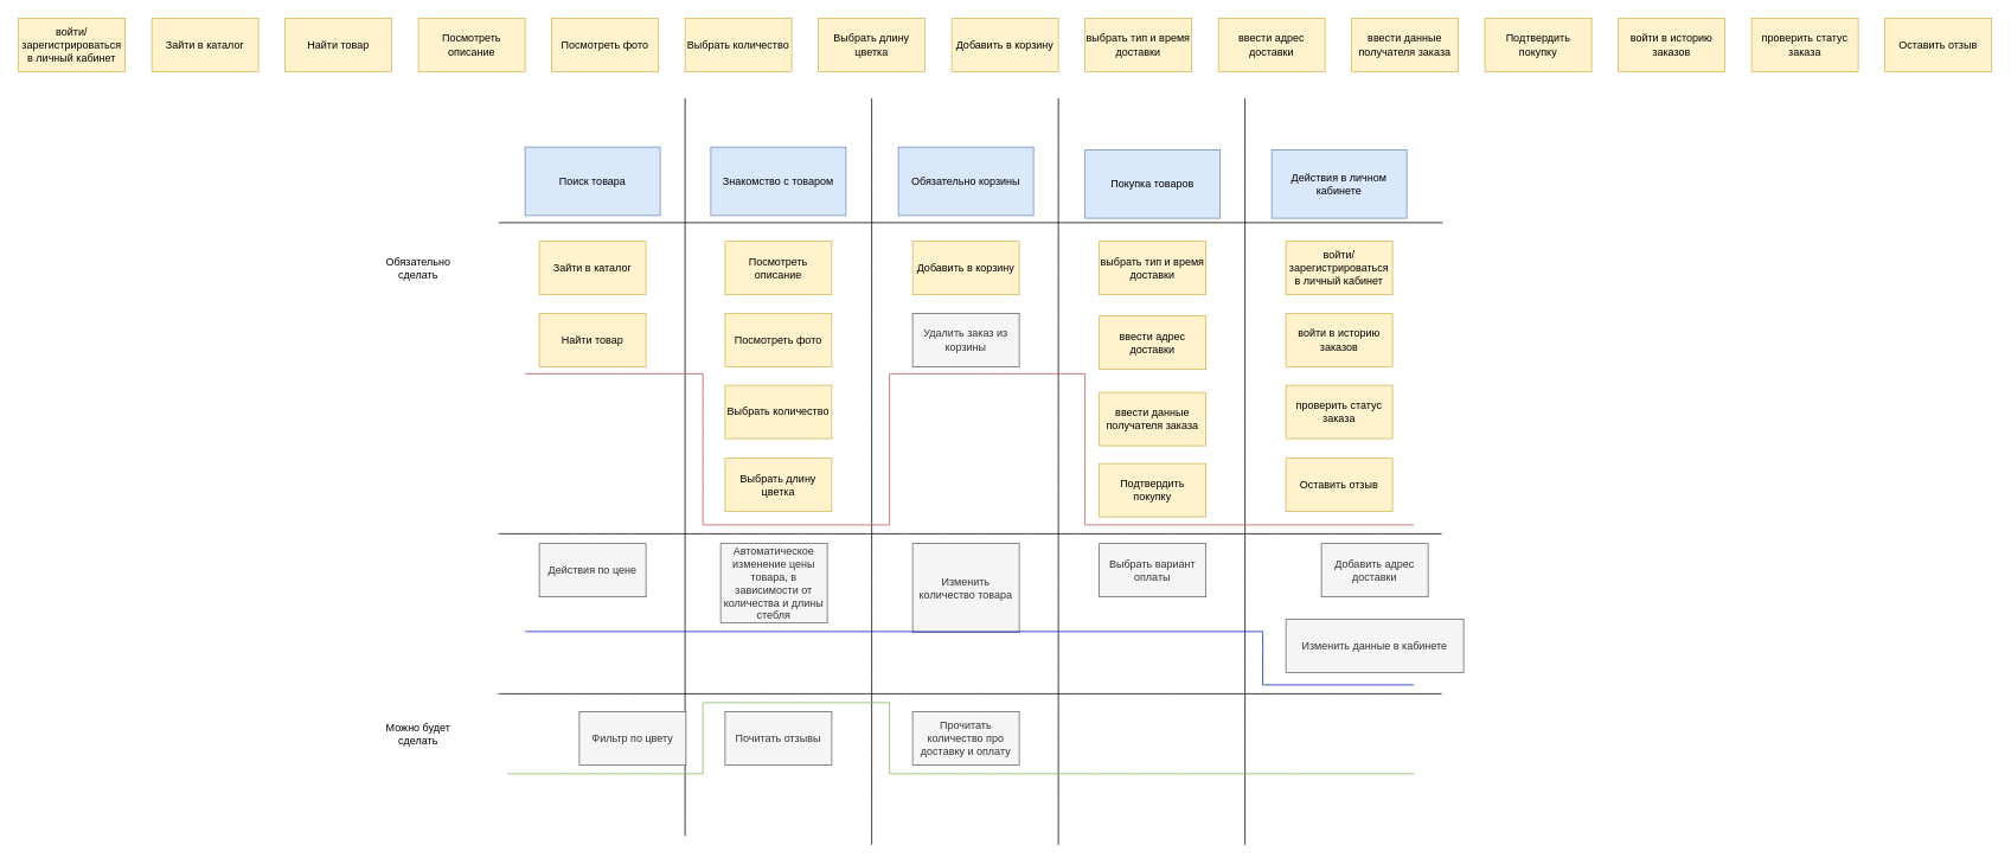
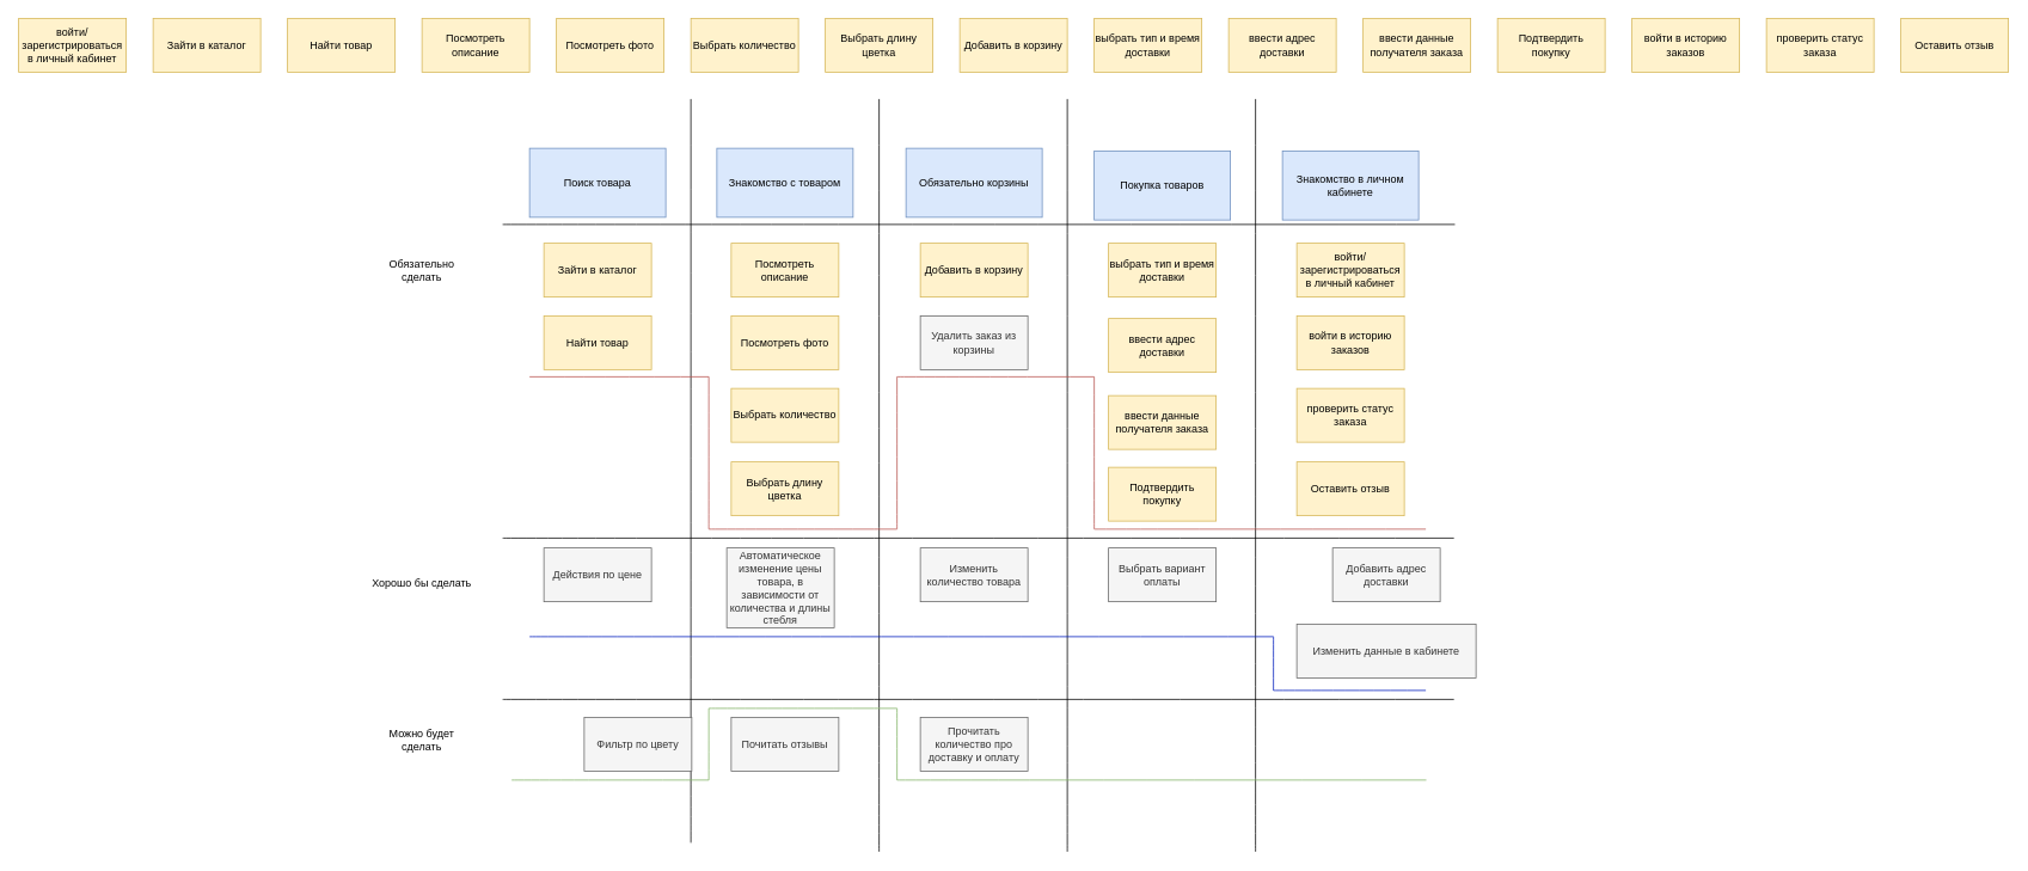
  <mxCell id="0" />
  <mxCell id="1" parent="0" />
  <mxCell id="2" value="Найти товар" style="rounded=0;whiteSpace=wrap;html=1;fillColor=#fff2cc;strokeColor=#d6b656;" parent="1" vertex="1"><mxGeometry x="606" y="352" width="120" height="60" as="geometry" /></mxCell>
  <mxCell id="3" value="Посмотреть описание" style="rounded=0;whiteSpace=wrap;html=1;fillColor=#fff2cc;strokeColor=#d6b656;" parent="1" vertex="1"><mxGeometry x="815" y="271" width="120" height="60" as="geometry" /></mxCell>
  <mxCell id="4" value="Посмотреть фото" style="rounded=0;whiteSpace=wrap;html=1;fillColor=#fff2cc;strokeColor=#d6b656;" parent="1" vertex="1"><mxGeometry x="815" y="352" width="120" height="60" as="geometry" /></mxCell>
  <mxCell id="5" value="Добавить в корзину" style="rounded=0;whiteSpace=wrap;html=1;fillColor=#fff2cc;strokeColor=#d6b656;" parent="1" vertex="1"><mxGeometry x="1026" y="271" width="120" height="60" as="geometry" /></mxCell>
  <mxCell id="6" value="выбрать тип и время доставки" style="rounded=0;whiteSpace=wrap;html=1;fillColor=#fff2cc;strokeColor=#d6b656;" parent="1" vertex="1"><mxGeometry x="1236" y="271" width="120" height="60" as="geometry" /></mxCell>
  <mxCell id="7" value="войти/зарегистрироваться в личный кабинет" style="rounded=0;whiteSpace=wrap;html=1;fillColor=#fff2cc;strokeColor=#d6b656;" parent="1" vertex="1"><mxGeometry x="1446" y="271" width="120" height="60" as="geometry" /></mxCell>
  <mxCell id="8" value="проверить статус заказа" style="rounded=0;whiteSpace=wrap;html=1;fillColor=#fff2cc;strokeColor=#d6b656;" parent="1" vertex="1"><mxGeometry x="1446" y="433" width="120" height="60" as="geometry" /></mxCell>
  <mxCell id="9" value="Удалить заказ из корзины" style="rounded=0;whiteSpace=wrap;html=1;fillColor=#f5f5f5;fontColor=#333333;strokeColor=#666666;" parent="1" vertex="1"><mxGeometry x="1026" y="352" width="120" height="60" as="geometry" /></mxCell>
  <mxCell id="10" value="Изменить данные в кабинете" style="rounded=0;whiteSpace=wrap;html=1;fillColor=#f5f5f5;fontColor=#333333;strokeColor=#666666;" parent="1" vertex="1"><mxGeometry x="1446" y="696" width="200" height="60" as="geometry" /></mxCell>
  <mxCell id="11" value="Оставить отзыв" style="rounded=0;whiteSpace=wrap;html=1;fillColor=#fff2cc;strokeColor=#d6b656;" parent="1" vertex="1"><mxGeometry x="1446" y="515" width="120" height="60" as="geometry" /></mxCell>
  <mxCell id="12" value="Поиск товара" style="rounded=0;whiteSpace=wrap;html=1;fillColor=#dae8fc;strokeColor=#6c8ebf;" parent="1" vertex="1"><mxGeometry x="590" y="165" width="152" height="77" as="geometry" /></mxCell>
  <mxCell id="13" value="Знакомство с товаром" style="rounded=0;whiteSpace=wrap;html=1;fillColor=#dae8fc;strokeColor=#6c8ebf;" parent="1" vertex="1"><mxGeometry x="799" y="165" width="152" height="77" as="geometry" /></mxCell>
  <mxCell id="14" value="Обязательно корзины" style="rounded=0;whiteSpace=wrap;html=1;fillColor=#dae8fc;strokeColor=#6c8ebf;" parent="1" vertex="1"><mxGeometry x="1010" y="165" width="152" height="77" as="geometry" /></mxCell>
  <mxCell id="15" value="Покупка товаров" style="rounded=0;whiteSpace=wrap;html=1;fillColor=#dae8fc;strokeColor=#6c8ebf;" parent="1" vertex="1"><mxGeometry x="1220" y="168" width="152" height="77" as="geometry" /></mxCell>
- <mxCell id="16" value="Действия в личном кабинете" style="rounded=0;whiteSpace=wrap;html=1;fillColor=#dae8fc;strokeColor=#6c8ebf;" parent="1" vertex="1"><mxGeometry x="1430" y="168" width="152" height="77" as="geometry" /></mxCell>
- <mxCell id="17" value="Изменить количество товара" style="rounded=0;whiteSpace=wrap;html=1;fillColor=#f5f5f5;strokeColor=#666666;fontColor=#333333;" parent="1" vertex="1"><mxGeometry x="1026" y="611" width="120" height="100" as="geometry" /></mxCell>
+ <mxCell id="16" value="Знакомство в личном кабинете" style="rounded=0;whiteSpace=wrap;html=1;fillColor=#dae8fc;strokeColor=#6c8ebf;" parent="1" vertex="1"><mxGeometry x="1430" y="168" width="152" height="77" as="geometry" /></mxCell>
+ <mxCell id="17" value="Изменить количество товара" style="rounded=0;whiteSpace=wrap;html=1;fillColor=#f5f5f5;strokeColor=#666666;fontColor=#333333;" parent="1" vertex="1"><mxGeometry x="1026" y="611" width="120" height="60" as="geometry" /></mxCell>
  <mxCell id="18" value="Добавить адрес доставки" style="rounded=0;whiteSpace=wrap;html=1;fillColor=#f5f5f5;fontColor=#333333;strokeColor=#666666;" parent="1" vertex="1"><mxGeometry x="1486" y="611" width="120" height="60" as="geometry" /></mxCell>
  <mxCell id="19" value="Подтвердить покупку" style="rounded=0;whiteSpace=wrap;html=1;fillColor=#fff2cc;strokeColor=#d6b656;" parent="1" vertex="1"><mxGeometry x="1236" y="521" width="120" height="60" as="geometry" /></mxCell>
  <mxCell id="20" value="ввести данные получателя заказа" style="rounded=0;whiteSpace=wrap;html=1;fillColor=#fff2cc;strokeColor=#d6b656;" parent="1" vertex="1"><mxGeometry x="1236" y="441" width="120" height="60" as="geometry" /></mxCell>
  <mxCell id="21" value="Действия по цене" style="rounded=0;whiteSpace=wrap;html=1;fillColor=#f5f5f5;fontColor=#333333;strokeColor=#666666;" parent="1" vertex="1"><mxGeometry x="606" y="611" width="120" height="60" as="geometry" /></mxCell>
  <mxCell id="22" value="ввести адрес доставки" style="rounded=0;whiteSpace=wrap;html=1;fillColor=#fff2cc;strokeColor=#d6b656;" parent="1" vertex="1"><mxGeometry x="1236" y="355" width="120" height="60" as="geometry" /></mxCell>
  <mxCell id="23" value="войти в историю заказов" style="rounded=0;whiteSpace=wrap;html=1;fillColor=#fff2cc;strokeColor=#d6b656;" parent="1" vertex="1"><mxGeometry x="1446" y="352" width="120" height="60" as="geometry" /></mxCell>
  <mxCell id="24" value="" style="endArrow=none;html=1;rounded=0;fontSize=12;startSize=8;endSize=8;curved=1;" parent="1" edge="1"><mxGeometry width="50" height="50" relative="1" as="geometry"><mxPoint x="770" y="940" as="sourcePoint" /><mxPoint x="770" y="110" as="targetPoint" /></mxGeometry></mxCell>
  <mxCell id="25" value="" style="endArrow=none;html=1;rounded=0;fontSize=12;startSize=8;endSize=8;curved=1;" parent="1" edge="1"><mxGeometry width="50" height="50" relative="1" as="geometry"><mxPoint x="980" y="950" as="sourcePoint" /><mxPoint x="980" y="110" as="targetPoint" /></mxGeometry></mxCell>
  <mxCell id="26" value="" style="endArrow=none;html=1;rounded=0;fontSize=12;startSize=8;endSize=8;curved=1;" parent="1" edge="1"><mxGeometry width="50" height="50" relative="1" as="geometry"><mxPoint x="1190" y="950" as="sourcePoint" /><mxPoint x="1190" y="110" as="targetPoint" /></mxGeometry></mxCell>
  <mxCell id="27" value="" style="endArrow=none;html=1;rounded=0;fontSize=12;startSize=8;endSize=8;curved=1;" parent="1" edge="1"><mxGeometry width="50" height="50" relative="1" as="geometry"><mxPoint x="1400" y="950" as="sourcePoint" /><mxPoint x="1400" y="110" as="targetPoint" /></mxGeometry></mxCell>
  <mxCell id="28" value="" style="endArrow=none;html=1;rounded=0;fontSize=12;startSize=8;endSize=8;curved=1;" parent="1" edge="1"><mxGeometry width="50" height="50" relative="1" as="geometry"><mxPoint x="560" y="250" as="sourcePoint" /><mxPoint x="1622.471" y="250" as="targetPoint" /></mxGeometry></mxCell>
  <mxCell id="29" value="Выбрать количество" style="rounded=0;whiteSpace=wrap;html=1;fillColor=#fff2cc;strokeColor=#d6b656;" parent="1" vertex="1"><mxGeometry x="815" y="433" width="120" height="60" as="geometry" /></mxCell>
  <mxCell id="30" value="Почитать отзывы" style="rounded=0;whiteSpace=wrap;html=1;fillColor=#f5f5f5;fontColor=#333333;strokeColor=#666666;" parent="1" vertex="1"><mxGeometry x="815" y="800" width="120" height="60" as="geometry" /></mxCell>
  <mxCell id="31" value="Фильтр по цвету" style="rounded=0;whiteSpace=wrap;html=1;fillColor=#f5f5f5;fontColor=#333333;strokeColor=#666666;" parent="1" vertex="1"><mxGeometry x="651" y="800" width="120" height="60" as="geometry" /></mxCell>
  <mxCell id="32" value="" style="endArrow=none;html=1;rounded=0;fontSize=12;startSize=8;endSize=8;curved=1;fillColor=#f8cecc;strokeColor=#b85450;" parent="1" edge="1"><mxGeometry width="50" height="50" relative="1" as="geometry"><mxPoint x="590" y="420" as="sourcePoint" /><mxPoint x="790" y="420" as="targetPoint" /><Array as="points"><mxPoint x="660" y="420" /></Array></mxGeometry></mxCell>
  <mxCell id="33" value="" style="endArrow=none;html=1;rounded=0;fontSize=12;startSize=8;endSize=8;curved=1;fillColor=#f8cecc;strokeColor=#b85450;" parent="1" edge="1"><mxGeometry width="50" height="50" relative="1" as="geometry"><mxPoint x="790" y="590" as="sourcePoint" /><mxPoint x="790" y="420" as="targetPoint" /></mxGeometry></mxCell>
  <mxCell id="34" value="" style="endArrow=none;html=1;rounded=0;fontSize=12;startSize=8;endSize=8;curved=1;fillColor=#f8cecc;strokeColor=#b85450;" parent="1" edge="1"><mxGeometry width="50" height="50" relative="1" as="geometry"><mxPoint x="790" y="590" as="sourcePoint" /><mxPoint x="1000" y="590" as="targetPoint" /></mxGeometry></mxCell>
  <mxCell id="35" value="" style="endArrow=none;html=1;rounded=0;fontSize=12;startSize=8;endSize=8;curved=1;fillColor=#f8cecc;strokeColor=#b85450;" parent="1" edge="1"><mxGeometry width="50" height="50" relative="1" as="geometry"><mxPoint x="1000" y="590" as="sourcePoint" /><mxPoint x="1000" y="420" as="targetPoint" /></mxGeometry></mxCell>
  <mxCell id="36" value="" style="endArrow=none;html=1;rounded=0;fontSize=12;startSize=8;endSize=8;curved=1;fillColor=#f8cecc;strokeColor=#b85450;" parent="1" edge="1"><mxGeometry width="50" height="50" relative="1" as="geometry"><mxPoint x="1000" y="420" as="sourcePoint" /><mxPoint x="1220" y="420" as="targetPoint" /></mxGeometry></mxCell>
  <mxCell id="37" value="" style="endArrow=none;html=1;rounded=0;fontSize=12;startSize=8;endSize=8;curved=1;fillColor=#f8cecc;strokeColor=#b85450;" parent="1" edge="1"><mxGeometry width="50" height="50" relative="1" as="geometry"><mxPoint x="1220" y="590" as="sourcePoint" /><mxPoint x="1220" y="420" as="targetPoint" /></mxGeometry></mxCell>
  <mxCell id="38" value="" style="endArrow=none;html=1;rounded=0;fontSize=12;startSize=8;endSize=8;curved=1;fillColor=#f8cecc;strokeColor=#b85450;" parent="1" edge="1"><mxGeometry width="50" height="50" relative="1" as="geometry"><mxPoint x="1220" y="590" as="sourcePoint" /><mxPoint x="1590" y="590" as="targetPoint" /></mxGeometry></mxCell>
  <mxCell id="39" value="Прочитать количество про доставку и оплату" style="rounded=0;whiteSpace=wrap;html=1;fillColor=#f5f5f5;fontColor=#333333;strokeColor=#666666;" vertex="1" parent="1"><mxGeometry x="1026" y="800" width="120" height="60" as="geometry" /></mxCell>
  <mxCell id="40" value="" style="endArrow=none;html=1;rounded=0;fontSize=12;startSize=8;endSize=8;curved=1;" edge="1" parent="1"><mxGeometry width="50" height="50" relative="1" as="geometry"><mxPoint x="560" y="600" as="sourcePoint" /><mxPoint x="1621.391" y="600" as="targetPoint" /></mxGeometry></mxCell>
  <mxCell id="41" value="Выбрать вариант оплаты" style="rounded=0;whiteSpace=wrap;html=1;fillColor=#f5f5f5;fontColor=#333333;strokeColor=#666666;" vertex="1" parent="1"><mxGeometry x="1236" y="611" width="120" height="60" as="geometry" /></mxCell>
  <mxCell id="42" value="Выбрать длину цветка" style="rounded=0;whiteSpace=wrap;html=1;fillColor=#fff2cc;strokeColor=#d6b656;" vertex="1" parent="1"><mxGeometry x="815" y="515" width="120" height="60" as="geometry" /></mxCell>
  <mxCell id="43" value="Автоматическое изменение цены товара, в зависимости от количества и длины стебля" style="rounded=0;whiteSpace=wrap;html=1;fillColor=#f5f5f5;fontColor=#333333;strokeColor=#666666;" vertex="1" parent="1"><mxGeometry x="810" y="611" width="120" height="89" as="geometry" /></mxCell>
  <mxCell id="44" value="" style="endArrow=none;html=1;rounded=0;fontSize=12;startSize=8;endSize=8;curved=1;" edge="1" parent="1"><mxGeometry width="50" height="50" relative="1" as="geometry"><mxPoint x="560" y="780" as="sourcePoint" /><mxPoint x="1621.391" y="780" as="targetPoint" /></mxGeometry></mxCell>
  <mxCell id="45" value="" style="endArrow=none;html=1;rounded=0;fontSize=12;startSize=8;endSize=8;curved=1;fillColor=#0050ef;strokeColor=#001DBC;" edge="1" parent="1"><mxGeometry width="50" height="50" relative="1" as="geometry"><mxPoint x="590" y="710" as="sourcePoint" /><mxPoint x="1420" y="710" as="targetPoint" /></mxGeometry></mxCell>
  <mxCell id="46" value="" style="endArrow=none;html=1;rounded=0;fontSize=12;startSize=8;endSize=8;curved=1;fillColor=#0050ef;strokeColor=#001DBC;" edge="1" parent="1"><mxGeometry width="50" height="50" relative="1" as="geometry"><mxPoint x="1420" y="710" as="sourcePoint" /><mxPoint x="1420" y="770" as="targetPoint" /></mxGeometry></mxCell>
  <mxCell id="47" value="" style="endArrow=none;html=1;rounded=0;fontSize=12;startSize=8;endSize=8;curved=1;fillColor=#0050ef;strokeColor=#001DBC;" edge="1" parent="1"><mxGeometry width="50" height="50" relative="1" as="geometry"><mxPoint x="1420" y="770" as="sourcePoint" /><mxPoint x="1590" y="770" as="targetPoint" /></mxGeometry></mxCell>
  <mxCell id="48" value="" style="endArrow=none;html=1;rounded=0;fontSize=12;startSize=8;endSize=8;curved=1;fillColor=#d5e8d4;strokeColor=#82b366;" edge="1" parent="1"><mxGeometry width="50" height="50" relative="1" as="geometry"><mxPoint x="570" y="870" as="sourcePoint" /><mxPoint x="790" y="870" as="targetPoint" /></mxGeometry></mxCell>
  <mxCell id="49" value="" style="endArrow=none;html=1;rounded=0;fontSize=12;startSize=8;endSize=8;curved=1;fillColor=#d5e8d4;strokeColor=#82b366;" edge="1" parent="1"><mxGeometry width="50" height="50" relative="1" as="geometry"><mxPoint x="790" y="870" as="sourcePoint" /><mxPoint x="790" y="790" as="targetPoint" /></mxGeometry></mxCell>
  <mxCell id="50" value="" style="endArrow=none;html=1;rounded=0;fontSize=12;startSize=8;endSize=8;curved=1;fillColor=#d5e8d4;strokeColor=#82b366;" edge="1" parent="1"><mxGeometry width="50" height="50" relative="1" as="geometry"><mxPoint x="790" y="790" as="sourcePoint" /><mxPoint x="1000" y="790" as="targetPoint" /></mxGeometry></mxCell>
  <mxCell id="51" value="" style="endArrow=none;html=1;rounded=0;fontSize=12;startSize=8;endSize=8;curved=1;fillColor=#d5e8d4;strokeColor=#82b366;" edge="1" parent="1"><mxGeometry width="50" height="50" relative="1" as="geometry"><mxPoint x="1000" y="790" as="sourcePoint" /><mxPoint x="1000" y="870" as="targetPoint" /></mxGeometry></mxCell>
  <mxCell id="52" value="" style="endArrow=none;html=1;rounded=0;fontSize=12;startSize=8;endSize=8;curved=1;fillColor=#d5e8d4;strokeColor=#82b366;" edge="1" parent="1"><mxGeometry width="50" height="50" relative="1" as="geometry"><mxPoint x="1000" y="870" as="sourcePoint" /><mxPoint x="1590.5" y="870" as="targetPoint" /></mxGeometry></mxCell>
  <mxCell id="53" value="Можно будет сделать" style="text;html=1;align=center;verticalAlign=middle;whiteSpace=wrap;rounded=0;" vertex="1" parent="1"><mxGeometry x="410" y="790" width="120" height="70" as="geometry" /></mxCell>
+ <mxCell id="54" value="Хорошо бы сделать" style="text;html=1;align=center;verticalAlign=middle;whiteSpace=wrap;rounded=0;" vertex="1" parent="1"><mxGeometry x="410" y="615.5" width="120" height="70" as="geometry" /></mxCell>
  <mxCell id="55" value="Обязательно сделать" style="text;html=1;align=center;verticalAlign=middle;whiteSpace=wrap;rounded=0;" vertex="1" parent="1"><mxGeometry x="410" y="266" width="120" height="70" as="geometry" /></mxCell>
  <mxCell id="56" value="войти/зарегистрироваться в личный кабинет" style="rounded=0;whiteSpace=wrap;html=1;fillColor=#fff2cc;strokeColor=#d6b656;" vertex="1" parent="1"><mxGeometry x="20" y="20" width="120" height="60" as="geometry" /></mxCell>
  <mxCell id="57" value="Зайти в каталог" style="rounded=0;whiteSpace=wrap;html=1;fillColor=#fff2cc;strokeColor=#d6b656;" vertex="1" parent="1"><mxGeometry x="606" y="271" width="120" height="60" as="geometry" /></mxCell>
  <mxCell id="58" value="Зайти в каталог" style="rounded=0;whiteSpace=wrap;html=1;fillColor=#fff2cc;strokeColor=#d6b656;" vertex="1" parent="1"><mxGeometry x="170" y="20" width="120" height="60" as="geometry" /></mxCell>
  <mxCell id="59" value="Найти товар" style="rounded=0;whiteSpace=wrap;html=1;fillColor=#fff2cc;strokeColor=#d6b656;" vertex="1" parent="1"><mxGeometry x="320" y="20" width="120" height="60" as="geometry" /></mxCell>
  <mxCell id="60" value="Посмотреть описание" style="rounded=0;whiteSpace=wrap;html=1;fillColor=#fff2cc;strokeColor=#d6b656;" vertex="1" parent="1"><mxGeometry x="470" y="20" width="120" height="60" as="geometry" /></mxCell>
  <mxCell id="61" value="Посмотреть фото" style="rounded=0;whiteSpace=wrap;html=1;fillColor=#fff2cc;strokeColor=#d6b656;" vertex="1" parent="1"><mxGeometry x="620" y="20" width="120" height="60" as="geometry" /></mxCell>
  <mxCell id="62" value="Выбрать количество" style="rounded=0;whiteSpace=wrap;html=1;fillColor=#fff2cc;strokeColor=#d6b656;" vertex="1" parent="1"><mxGeometry x="770" y="20" width="120" height="60" as="geometry" /></mxCell>
  <mxCell id="63" value="Выбрать длину цветка" style="rounded=0;whiteSpace=wrap;html=1;fillColor=#fff2cc;strokeColor=#d6b656;" vertex="1" parent="1"><mxGeometry x="920" y="20" width="120" height="60" as="geometry" /></mxCell>
  <mxCell id="64" value="Добавить в корзину" style="rounded=0;whiteSpace=wrap;html=1;fillColor=#fff2cc;strokeColor=#d6b656;" vertex="1" parent="1"><mxGeometry x="1070" y="20" width="120" height="60" as="geometry" /></mxCell>
  <mxCell id="65" value="выбрать тип и время доставки" style="rounded=0;whiteSpace=wrap;html=1;fillColor=#fff2cc;strokeColor=#d6b656;" vertex="1" parent="1"><mxGeometry x="1220" y="20" width="120" height="60" as="geometry" /></mxCell>
  <mxCell id="66" value="ввести адрес доставки" style="rounded=0;whiteSpace=wrap;html=1;fillColor=#fff2cc;strokeColor=#d6b656;" vertex="1" parent="1"><mxGeometry x="1370" y="20" width="120" height="60" as="geometry" /></mxCell>
  <mxCell id="67" value="ввести данные получателя заказа" style="rounded=0;whiteSpace=wrap;html=1;fillColor=#fff2cc;strokeColor=#d6b656;" vertex="1" parent="1"><mxGeometry x="1520" y="20" width="120" height="60" as="geometry" /></mxCell>
  <mxCell id="68" value="Подтвердить покупку" style="rounded=0;whiteSpace=wrap;html=1;fillColor=#fff2cc;strokeColor=#d6b656;" vertex="1" parent="1"><mxGeometry x="1670" y="20" width="120" height="60" as="geometry" /></mxCell>
  <mxCell id="69" value="войти в историю заказов" style="rounded=0;whiteSpace=wrap;html=1;fillColor=#fff2cc;strokeColor=#d6b656;" vertex="1" parent="1"><mxGeometry x="1820" y="20" width="120" height="60" as="geometry" /></mxCell>
  <mxCell id="70" value="проверить статус заказа" style="rounded=0;whiteSpace=wrap;html=1;fillColor=#fff2cc;strokeColor=#d6b656;" vertex="1" parent="1"><mxGeometry x="1970" y="20" width="120" height="60" as="geometry" /></mxCell>
  <mxCell id="71" value="Оставить отзыв" style="rounded=0;whiteSpace=wrap;html=1;fillColor=#fff2cc;strokeColor=#d6b656;" vertex="1" parent="1"><mxGeometry x="2120" y="20" width="120" height="60" as="geometry" /></mxCell>
